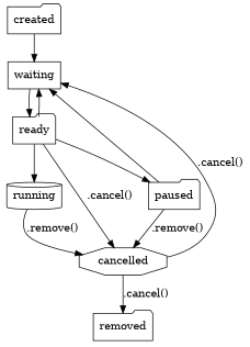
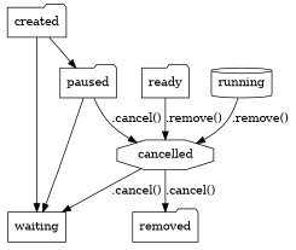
  digraph {
    mclimit=1.0
    rankdir=TB
    splines=spline
    node [shape=folder]
    waiting [shape=box]
    created
    ready
    cancelled [shape=octagon]
    paused
    running [shape=cylinder]
    removed
-   waiting -> ready [weight=100.0]
    created -> waiting [weight=100.0]
-   ready -> waiting
-   ready -> cancelled [label=".cancel()"]
-   ready -> paused
-   ready -> running [weight=100.0]
+   ready -> cancelled [label=".remove()"]
+   created -> paused
    cancelled -> waiting [label=".cancel()"]
    cancelled -> removed [label=".cancel()"]
    paused -> waiting
-   paused -> cancelled [label=".remove()"]
+   paused -> cancelled [label=".cancel()"]
    running -> cancelled [label=".remove()"]
  }
